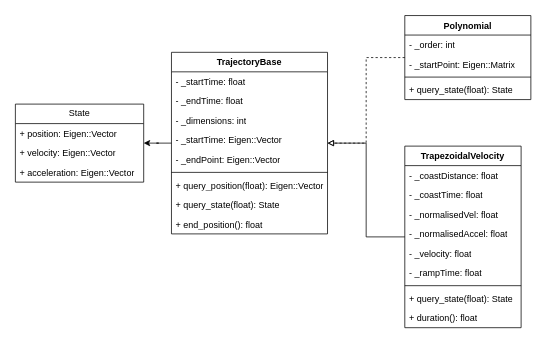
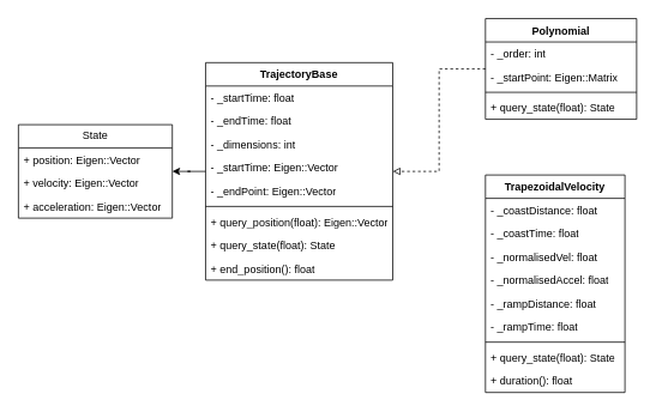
  <mxCell id="0" />
  <mxCell id="1" parent="0" />
  <mxCell id="2" value="TrajectoryBase" style="swimlane;fontStyle=1;align=center;verticalAlign=top;childLayout=stackLayout;horizontal=1;startSize=26;horizontalStack=0;resizeParent=1;resizeParentMax=0;resizeLast=0;collapsible=1;marginBottom=0;whiteSpace=wrap;html=1;" vertex="1" parent="1"><mxGeometry x="228" y="69" width="208" height="242" as="geometry" /></mxCell>
  <mxCell id="3" value="- _startTime: float" style="text;strokeColor=none;fillColor=none;align=left;verticalAlign=top;spacingLeft=4;spacingRight=4;overflow=hidden;rotatable=0;points=[[0,0.5],[1,0.5]];portConstraint=eastwest;whiteSpace=wrap;html=1;" vertex="1" parent="2"><mxGeometry y="26" width="208" height="26" as="geometry" /></mxCell>
  <mxCell id="4" value="- _endTime: float" style="text;strokeColor=none;fillColor=none;align=left;verticalAlign=top;spacingLeft=4;spacingRight=4;overflow=hidden;rotatable=0;points=[[0,0.5],[1,0.5]];portConstraint=eastwest;whiteSpace=wrap;html=1;" vertex="1" parent="2"><mxGeometry y="52" width="208" height="26" as="geometry" /></mxCell>
  <mxCell id="5" value="- _dimensions: int" style="text;strokeColor=none;fillColor=none;align=left;verticalAlign=top;spacingLeft=4;spacingRight=4;overflow=hidden;rotatable=0;points=[[0,0.5],[1,0.5]];portConstraint=eastwest;whiteSpace=wrap;html=1;" vertex="1" parent="2"><mxGeometry y="78" width="208" height="26" as="geometry" /></mxCell>
  <mxCell id="6" value="- _startTime: Eigen::Vector" style="text;strokeColor=none;fillColor=none;align=left;verticalAlign=top;spacingLeft=4;spacingRight=4;overflow=hidden;rotatable=0;points=[[0,0.5],[1,0.5]];portConstraint=eastwest;whiteSpace=wrap;html=1;" vertex="1" parent="2"><mxGeometry y="104" width="208" height="26" as="geometry" /></mxCell>
  <mxCell id="7" value="- _endPoint: Eigen::Vector" style="text;strokeColor=none;fillColor=none;align=left;verticalAlign=top;spacingLeft=4;spacingRight=4;overflow=hidden;rotatable=0;points=[[0,0.5],[1,0.5]];portConstraint=eastwest;whiteSpace=wrap;html=1;" vertex="1" parent="2"><mxGeometry y="130" width="208" height="26" as="geometry" /></mxCell>
  <mxCell id="8" value="" style="line;strokeWidth=1;fillColor=none;align=left;verticalAlign=middle;spacingTop=-1;spacingLeft=3;spacingRight=3;rotatable=0;labelPosition=right;points=[];portConstraint=eastwest;strokeColor=inherit;" vertex="1" parent="2"><mxGeometry y="156" width="208" height="8" as="geometry" /></mxCell>
  <mxCell id="9" value="+ query_position(float): Eigen::Vector" style="text;strokeColor=none;fillColor=none;align=left;verticalAlign=top;spacingLeft=4;spacingRight=4;overflow=hidden;rotatable=0;points=[[0,0.5],[1,0.5]];portConstraint=eastwest;whiteSpace=wrap;html=1;" vertex="1" parent="2"><mxGeometry y="164" width="208" height="26" as="geometry" /></mxCell>
  <mxCell id="10" value="+ query_state(float): State" style="text;strokeColor=none;fillColor=none;align=left;verticalAlign=top;spacingLeft=4;spacingRight=4;overflow=hidden;rotatable=0;points=[[0,0.5],[1,0.5]];portConstraint=eastwest;whiteSpace=wrap;html=1;" vertex="1" parent="2"><mxGeometry y="190" width="208" height="26" as="geometry" /></mxCell>
  <mxCell id="11" value="+ end_position(): float" style="text;strokeColor=none;fillColor=none;align=left;verticalAlign=top;spacingLeft=4;spacingRight=4;overflow=hidden;rotatable=0;points=[[0,0.5],[1,0.5]];portConstraint=eastwest;whiteSpace=wrap;html=1;" vertex="1" parent="2"><mxGeometry y="216" width="208" height="26" as="geometry" /></mxCell>
  <mxCell id="12" value="State" style="swimlane;fontStyle=0;childLayout=stackLayout;horizontal=1;startSize=26;fillColor=none;horizontalStack=0;resizeParent=1;resizeParentMax=0;resizeLast=0;collapsible=1;marginBottom=0;whiteSpace=wrap;html=1;" vertex="1" parent="1"><mxGeometry x="20" y="138" width="171" height="104" as="geometry" /></mxCell>
  <mxCell id="13" value="+ position: Eigen::Vector" style="text;strokeColor=none;fillColor=none;align=left;verticalAlign=top;spacingLeft=4;spacingRight=4;overflow=hidden;rotatable=0;points=[[0,0.5],[1,0.5]];portConstraint=eastwest;whiteSpace=wrap;html=1;" vertex="1" parent="12"><mxGeometry y="26" width="171" height="26" as="geometry" /></mxCell>
  <mxCell id="14" value="+ velocity: Eigen::Vector" style="text;strokeColor=none;fillColor=none;align=left;verticalAlign=top;spacingLeft=4;spacingRight=4;overflow=hidden;rotatable=0;points=[[0,0.5],[1,0.5]];portConstraint=eastwest;whiteSpace=wrap;html=1;" vertex="1" parent="12"><mxGeometry y="52" width="171" height="26" as="geometry" /></mxCell>
  <mxCell id="15" value="+ acceleration: Eigen::Vector" style="text;strokeColor=none;fillColor=none;align=left;verticalAlign=top;spacingLeft=4;spacingRight=4;overflow=hidden;rotatable=0;points=[[0,0.5],[1,0.5]];portConstraint=eastwest;whiteSpace=wrap;html=1;" vertex="1" parent="12"><mxGeometry y="78" width="171" height="26" as="geometry" /></mxCell>
  <mxCell id="16" style="edgeStyle=orthogonalEdgeStyle;rounded=0;orthogonalLoop=1;jettySize=auto;html=1;" edge="1" parent="1" source="2" target="12"><mxGeometry relative="1" as="geometry" /></mxCell>
  <mxCell id="17" style="edgeStyle=orthogonalEdgeStyle;rounded=0;orthogonalLoop=1;jettySize=auto;html=1;endArrow=block;endFill=0;dashed=1;" edge="1" parent="1" source="18" target="2"><mxGeometry relative="1" as="geometry" /></mxCell>
  <mxCell id="18" value="Polynomial" style="swimlane;fontStyle=1;align=center;verticalAlign=top;childLayout=stackLayout;horizontal=1;startSize=26;horizontalStack=0;resizeParent=1;resizeParentMax=0;resizeLast=0;collapsible=1;marginBottom=0;whiteSpace=wrap;html=1;" vertex="1" parent="1"><mxGeometry x="539" y="20" width="168" height="112" as="geometry" /></mxCell>
  <mxCell id="19" value="- _order: int" style="text;strokeColor=none;fillColor=none;align=left;verticalAlign=top;spacingLeft=4;spacingRight=4;overflow=hidden;rotatable=0;points=[[0,0.5],[1,0.5]];portConstraint=eastwest;whiteSpace=wrap;html=1;" vertex="1" parent="18"><mxGeometry y="26" width="168" height="26" as="geometry" /></mxCell>
  <mxCell id="20" value="- _startPoint: Eigen::Matrix" style="text;strokeColor=none;fillColor=none;align=left;verticalAlign=top;spacingLeft=4;spacingRight=4;overflow=hidden;rotatable=0;points=[[0,0.5],[1,0.5]];portConstraint=eastwest;whiteSpace=wrap;html=1;" vertex="1" parent="18"><mxGeometry y="52" width="168" height="26" as="geometry" /></mxCell>
  <mxCell id="21" value="" style="line;strokeWidth=1;fillColor=none;align=left;verticalAlign=middle;spacingTop=-1;spacingLeft=3;spacingRight=3;rotatable=0;labelPosition=right;points=[];portConstraint=eastwest;strokeColor=inherit;" vertex="1" parent="18"><mxGeometry y="78" width="168" height="8" as="geometry" /></mxCell>
  <mxCell id="22" value="+ query_state(float): State" style="text;strokeColor=none;fillColor=none;align=left;verticalAlign=top;spacingLeft=4;spacingRight=4;overflow=hidden;rotatable=0;points=[[0,0.5],[1,0.5]];portConstraint=eastwest;whiteSpace=wrap;html=1;" vertex="1" parent="18"><mxGeometry y="86" width="168" height="26" as="geometry" /></mxCell>
- <mxCell id="23" style="edgeStyle=orthogonalEdgeStyle;rounded=0;orthogonalLoop=1;jettySize=auto;html=1;endArrow=block;endFill=0;" edge="1" parent="1" source="24" target="2"><mxGeometry relative="1" as="geometry" /></mxCell>
  <mxCell id="24" value="TrapezoidalVelocity" style="swimlane;fontStyle=1;align=center;verticalAlign=top;childLayout=stackLayout;horizontal=1;startSize=26;horizontalStack=0;resizeParent=1;resizeParentMax=0;resizeLast=0;collapsible=1;marginBottom=0;whiteSpace=wrap;html=1;" vertex="1" parent="1"><mxGeometry x="539" y="194" width="155" height="242" as="geometry" /></mxCell>
  <mxCell id="25" value="- _coastDistance: float" style="text;strokeColor=none;fillColor=none;align=left;verticalAlign=top;spacingLeft=4;spacingRight=4;overflow=hidden;rotatable=0;points=[[0,0.5],[1,0.5]];portConstraint=eastwest;whiteSpace=wrap;html=1;" vertex="1" parent="24"><mxGeometry y="26" width="155" height="26" as="geometry" /></mxCell>
  <mxCell id="26" value="- _coastTime: float" style="text;strokeColor=none;fillColor=none;align=left;verticalAlign=top;spacingLeft=4;spacingRight=4;overflow=hidden;rotatable=0;points=[[0,0.5],[1,0.5]];portConstraint=eastwest;whiteSpace=wrap;html=1;" vertex="1" parent="24"><mxGeometry y="52" width="155" height="26" as="geometry" /></mxCell>
  <mxCell id="27" value="- _normalisedVel: float" style="text;strokeColor=none;fillColor=none;align=left;verticalAlign=top;spacingLeft=4;spacingRight=4;overflow=hidden;rotatable=0;points=[[0,0.5],[1,0.5]];portConstraint=eastwest;whiteSpace=wrap;html=1;" vertex="1" parent="24"><mxGeometry y="78" width="155" height="26" as="geometry" /></mxCell>
  <mxCell id="28" value="- _normalisedAccel: float" style="text;strokeColor=none;fillColor=none;align=left;verticalAlign=top;spacingLeft=4;spacingRight=4;overflow=hidden;rotatable=0;points=[[0,0.5],[1,0.5]];portConstraint=eastwest;whiteSpace=wrap;html=1;" vertex="1" parent="24"><mxGeometry y="104" width="155" height="26" as="geometry" /></mxCell>
- <mxCell id="29" value="- _velocity: float" style="text;strokeColor=none;fillColor=none;align=left;verticalAlign=top;spacingLeft=4;spacingRight=4;overflow=hidden;rotatable=0;points=[[0,0.5],[1,0.5]];portConstraint=eastwest;whiteSpace=wrap;html=1;" vertex="1" parent="24"><mxGeometry y="130" width="155" height="26" as="geometry" /></mxCell>
+ <mxCell id="29" value="- _rampDistance: float" style="text;strokeColor=none;fillColor=none;align=left;verticalAlign=top;spacingLeft=4;spacingRight=4;overflow=hidden;rotatable=0;points=[[0,0.5],[1,0.5]];portConstraint=eastwest;whiteSpace=wrap;html=1;" vertex="1" parent="24"><mxGeometry y="130" width="155" height="26" as="geometry" /></mxCell>
  <mxCell id="30" value="- _rampTime: float" style="text;strokeColor=none;fillColor=none;align=left;verticalAlign=top;spacingLeft=4;spacingRight=4;overflow=hidden;rotatable=0;points=[[0,0.5],[1,0.5]];portConstraint=eastwest;whiteSpace=wrap;html=1;" vertex="1" parent="24"><mxGeometry y="156" width="155" height="26" as="geometry" /></mxCell>
  <mxCell id="31" value="" style="line;strokeWidth=1;fillColor=none;align=left;verticalAlign=middle;spacingTop=-1;spacingLeft=3;spacingRight=3;rotatable=0;labelPosition=right;points=[];portConstraint=eastwest;strokeColor=inherit;" vertex="1" parent="24"><mxGeometry y="182" width="155" height="8" as="geometry" /></mxCell>
  <mxCell id="32" value="+ query_state(float): State" style="text;strokeColor=none;fillColor=none;align=left;verticalAlign=top;spacingLeft=4;spacingRight=4;overflow=hidden;rotatable=0;points=[[0,0.5],[1,0.5]];portConstraint=eastwest;whiteSpace=wrap;html=1;" vertex="1" parent="24"><mxGeometry y="190" width="155" height="26" as="geometry" /></mxCell>
  <mxCell id="33" value="+ duration(): float" style="text;strokeColor=none;fillColor=none;align=left;verticalAlign=top;spacingLeft=4;spacingRight=4;overflow=hidden;rotatable=0;points=[[0,0.5],[1,0.5]];portConstraint=eastwest;whiteSpace=wrap;html=1;" vertex="1" parent="24"><mxGeometry y="216" width="155" height="26" as="geometry" /></mxCell>
